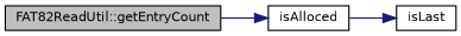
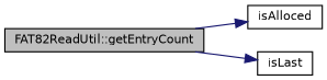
  digraph {
    rankdir=LR
    node [color=black fillcolor=white fontname=Helvetica fontsize=10 shape=record style=filled]
    edge [color=midnightblue fontname=Helvetica fontsize=10 labelfontname=Helvetica labelfontsize=10 style=solid]
    n1 [fillcolor=grey75 fontcolor=black height=0.2 label="FAT82ReadUtil::getEntryCount" width=0.4]
    n2 [height=0.2 label=isAlloced width=0.4]
    n3 [height=0.2 label=isLast width=0.4]
    n1 -> n2
-   n2 -> n3
+   n1 -> n3
  }
